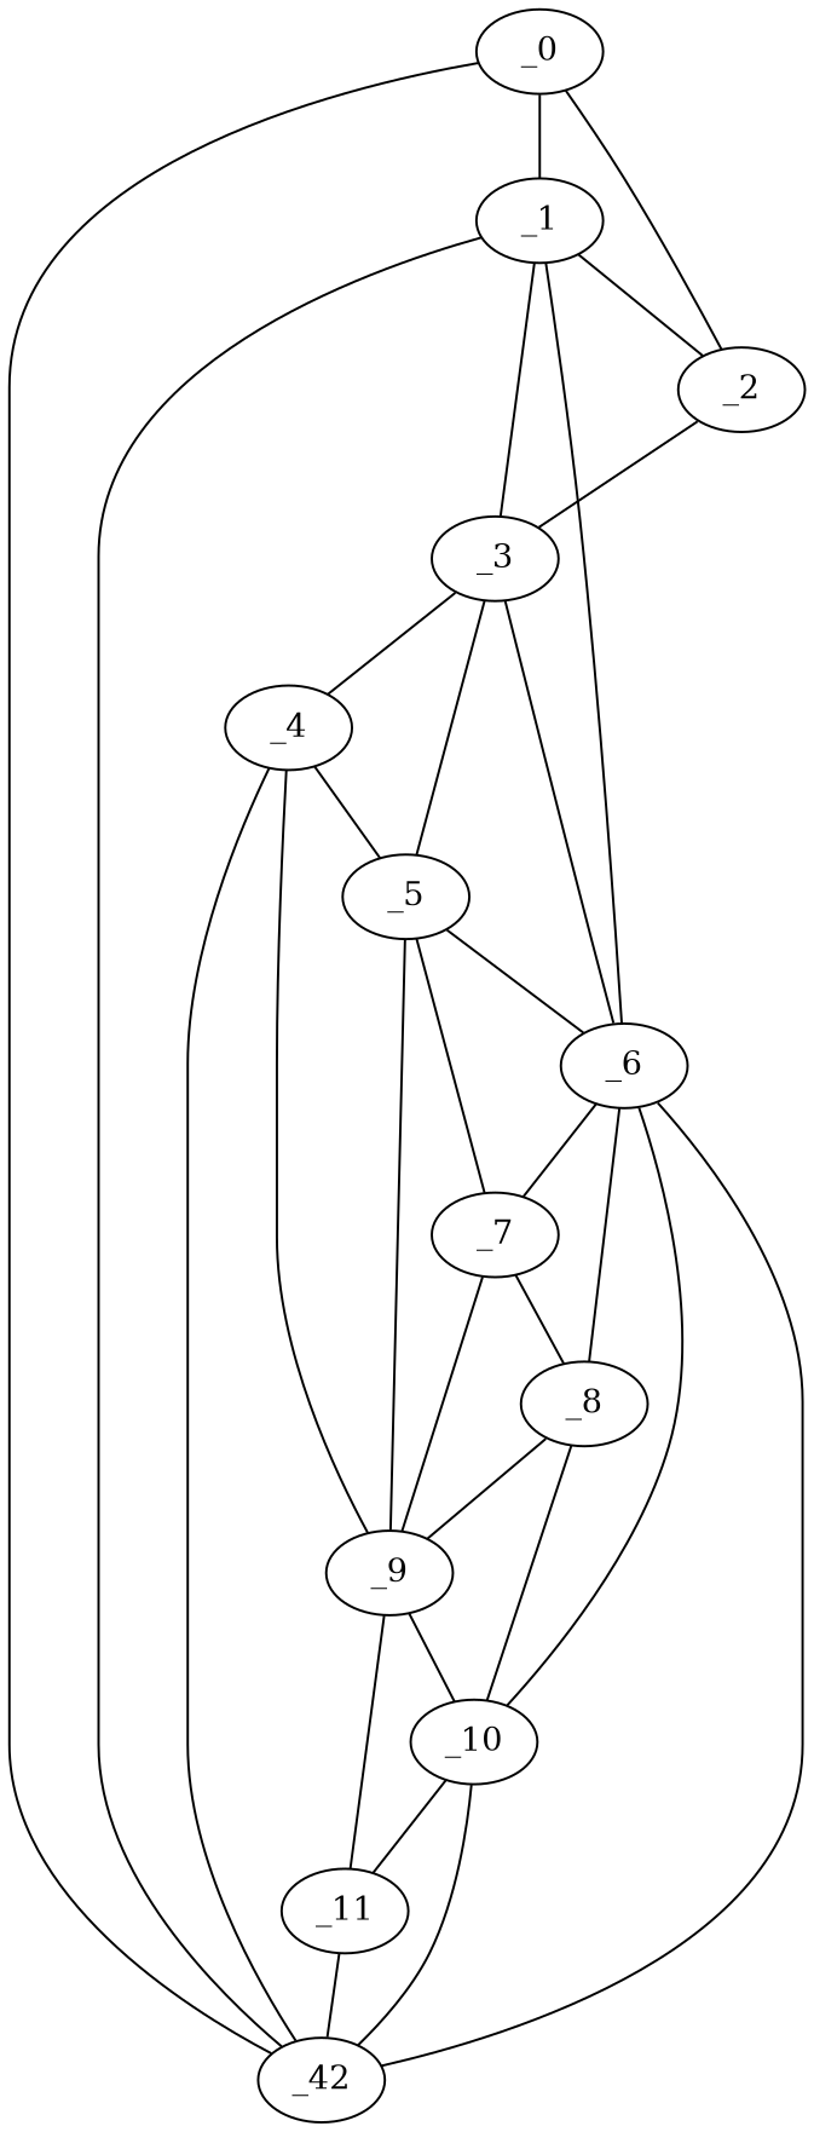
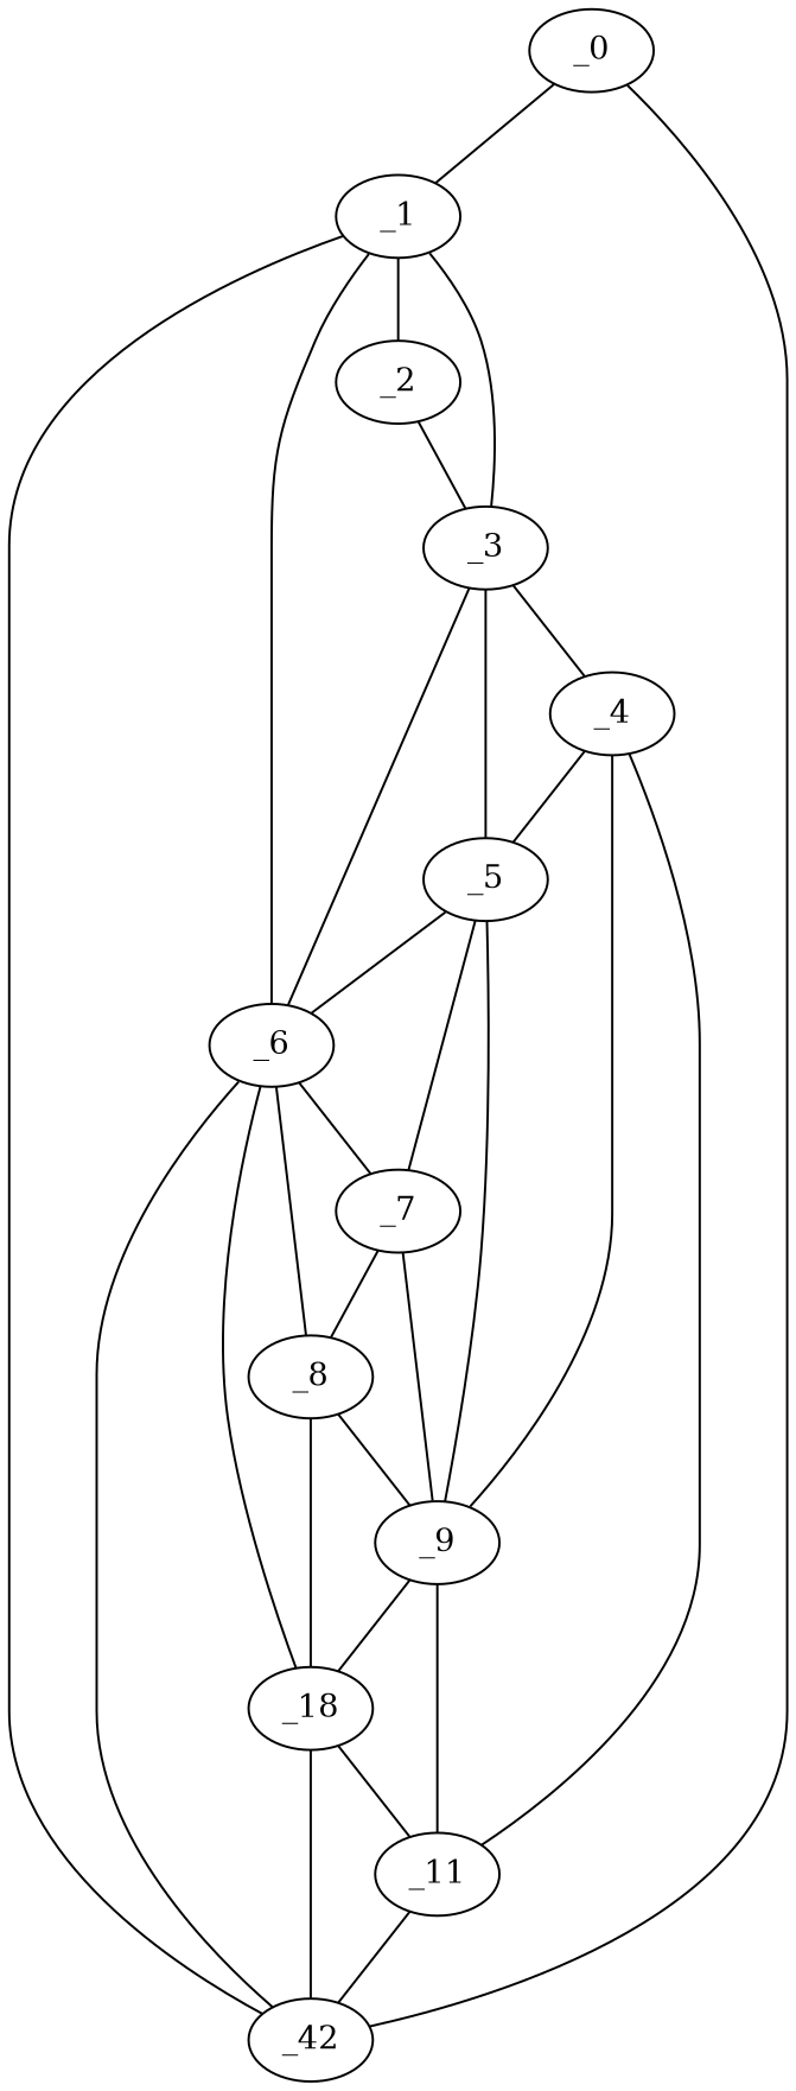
  graph {
    node [y=63]
    edge [valence=2]
    _0 [x=5]
    _1 [x=15]
    _2 [x=23 y=55]
    n4 [label=_42 x=126 y=73]
    _3 [x=43 y=47]
    _6 [x=96 y=64]
    _4 [x=84 y=41]
    _5 [x=90 y=51]
    _7 [x=99 y=59]
    _8 [x=107 y=64]
-   _10 [x=116 y=68]
+   _10 [x=116 y=68 label=_18]
    _9 [x=113 y=54]
    _11 [x=121 y=56]
    _0 -- _1
-   _0 -- _2 [valence=1]
    _0 -- n4 [valence=1]
    _1 -- _2 [valence=1]
    _1 -- n4 [valence=1]
    _1 -- _3
    _1 -- _6 [valence=1]
    _2 -- _3 [valence=1]
    _3 -- _6
    _3 -- _4 [valence=1]
    _3 -- _5
    _6 -- n4
    _6 -- _7
    _6 -- _8 [valence=1]
    _6 -- _10
    _4 -- _5
    _4 -- _9 [valence=1]
-   _4 -- n4 [valence=1]
+   _4 -- _11 [valence=1]
    _5 -- _6 [valence=1]
    _5 -- _7
    _5 -- _9
    _7 -- _8
    _7 -- _9
    _8 -- _10 [valence=1]
    _8 -- _9
    _10 -- n4
    _10 -- _11
    _9 -- _10
    _9 -- _11 [valence=1]
    _11 -- n4 [valence=1]
  }
